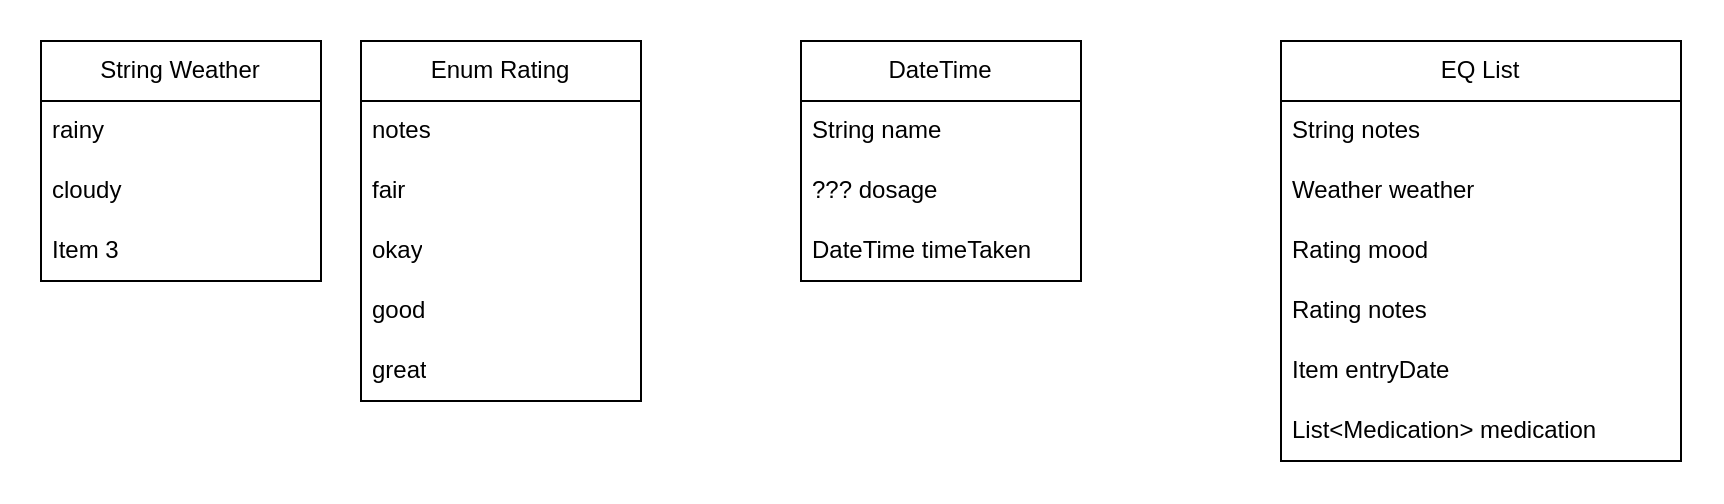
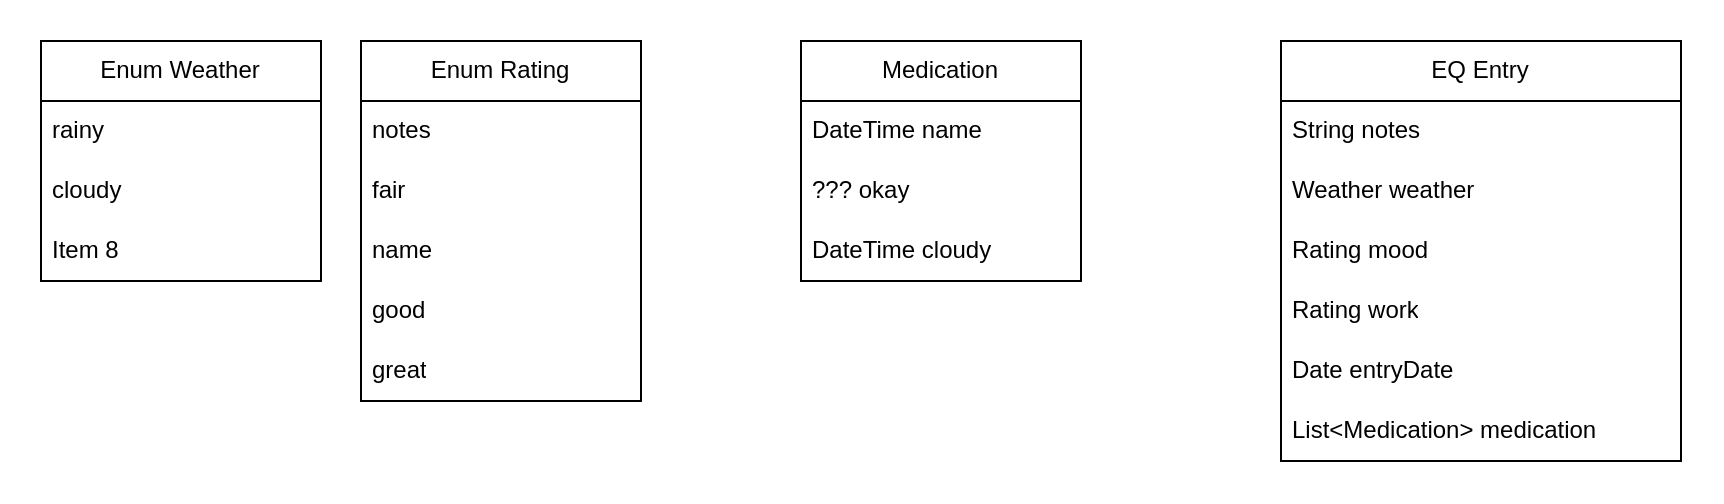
  <mxCell id="0" />
  <mxCell id="1" parent="0" />
- <mxCell id="2" value="EQ List" style="swimlane;fontStyle=0;childLayout=stackLayout;horizontal=1;startSize=30;horizontalStack=0;resizeParent=1;resizeParentMax=0;resizeLast=0;collapsible=1;marginBottom=0;whiteSpace=wrap;html=1;" vertex="1" parent="1"><mxGeometry x="640" y="20" width="200" height="210" as="geometry" /></mxCell>
+ <mxCell id="2" value="EQ Entry" style="swimlane;fontStyle=0;childLayout=stackLayout;horizontal=1;startSize=30;horizontalStack=0;resizeParent=1;resizeParentMax=0;resizeLast=0;collapsible=1;marginBottom=0;whiteSpace=wrap;html=1;" vertex="1" parent="1"><mxGeometry x="640" y="20" width="200" height="210" as="geometry" /></mxCell>
  <mxCell id="3" value="String notes" style="text;strokeColor=none;fillColor=none;align=left;verticalAlign=middle;spacingLeft=4;spacingRight=4;overflow=hidden;points=[[0,0.5],[1,0.5]];portConstraint=eastwest;rotatable=0;whiteSpace=wrap;html=1;" vertex="1" parent="2"><mxGeometry y="30" width="200" height="30" as="geometry" /></mxCell>
  <mxCell id="4" value="Weather weather" style="text;strokeColor=none;fillColor=none;align=left;verticalAlign=middle;spacingLeft=4;spacingRight=4;overflow=hidden;points=[[0,0.5],[1,0.5]];portConstraint=eastwest;rotatable=0;whiteSpace=wrap;html=1;" vertex="1" parent="2"><mxGeometry y="60" width="200" height="30" as="geometry" /></mxCell>
  <mxCell id="5" value="Rating mood" style="text;strokeColor=none;fillColor=none;align=left;verticalAlign=middle;spacingLeft=4;spacingRight=4;overflow=hidden;points=[[0,0.5],[1,0.5]];portConstraint=eastwest;rotatable=0;whiteSpace=wrap;html=1;" vertex="1" parent="2"><mxGeometry y="90" width="200" height="30" as="geometry" /></mxCell>
- <mxCell id="6" value="Rating notes" style="text;strokeColor=none;fillColor=none;align=left;verticalAlign=middle;spacingLeft=4;spacingRight=4;overflow=hidden;points=[[0,0.5],[1,0.5]];portConstraint=eastwest;rotatable=0;whiteSpace=wrap;html=1;" vertex="1" parent="2"><mxGeometry y="120" width="200" height="30" as="geometry" /></mxCell>
- <mxCell id="7" value="Item entryDate" style="text;strokeColor=none;fillColor=none;align=left;verticalAlign=middle;spacingLeft=4;spacingRight=4;overflow=hidden;points=[[0,0.5],[1,0.5]];portConstraint=eastwest;rotatable=0;whiteSpace=wrap;html=1;" vertex="1" parent="2"><mxGeometry y="150" width="200" height="30" as="geometry" /></mxCell>
+ <mxCell id="6" value="Rating work" style="text;strokeColor=none;fillColor=none;align=left;verticalAlign=middle;spacingLeft=4;spacingRight=4;overflow=hidden;points=[[0,0.5],[1,0.5]];portConstraint=eastwest;rotatable=0;whiteSpace=wrap;html=1;" vertex="1" parent="2"><mxGeometry y="120" width="200" height="30" as="geometry" /></mxCell>
+ <mxCell id="7" value="Date entryDate" style="text;strokeColor=none;fillColor=none;align=left;verticalAlign=middle;spacingLeft=4;spacingRight=4;overflow=hidden;points=[[0,0.5],[1,0.5]];portConstraint=eastwest;rotatable=0;whiteSpace=wrap;html=1;" vertex="1" parent="2"><mxGeometry y="150" width="200" height="30" as="geometry" /></mxCell>
  <mxCell id="8" value="List&amp;lt;Medication&amp;gt; medication" style="text;strokeColor=none;fillColor=none;align=left;verticalAlign=middle;spacingLeft=4;spacingRight=4;overflow=hidden;points=[[0,0.5],[1,0.5]];portConstraint=eastwest;rotatable=0;whiteSpace=wrap;html=1;" vertex="1" parent="2"><mxGeometry y="180" width="200" height="30" as="geometry" /></mxCell>
- <mxCell id="9" value="String Weather" style="swimlane;fontStyle=0;childLayout=stackLayout;horizontal=1;startSize=30;horizontalStack=0;resizeParent=1;resizeParentMax=0;resizeLast=0;collapsible=1;marginBottom=0;whiteSpace=wrap;html=1;" vertex="1" parent="1"><mxGeometry x="20" y="20" width="140" height="120" as="geometry" /></mxCell>
+ <mxCell id="9" value="Enum Weather" style="swimlane;fontStyle=0;childLayout=stackLayout;horizontal=1;startSize=30;horizontalStack=0;resizeParent=1;resizeParentMax=0;resizeLast=0;collapsible=1;marginBottom=0;whiteSpace=wrap;html=1;" vertex="1" parent="1"><mxGeometry x="20" y="20" width="140" height="120" as="geometry" /></mxCell>
  <mxCell id="10" value="rainy" style="text;strokeColor=none;fillColor=none;align=left;verticalAlign=middle;spacingLeft=4;spacingRight=4;overflow=hidden;points=[[0,0.5],[1,0.5]];portConstraint=eastwest;rotatable=0;whiteSpace=wrap;html=1;" vertex="1" parent="9"><mxGeometry y="30" width="140" height="30" as="geometry" /></mxCell>
  <mxCell id="11" value="cloudy" style="text;strokeColor=none;fillColor=none;align=left;verticalAlign=middle;spacingLeft=4;spacingRight=4;overflow=hidden;points=[[0,0.5],[1,0.5]];portConstraint=eastwest;rotatable=0;whiteSpace=wrap;html=1;" vertex="1" parent="9"><mxGeometry y="60" width="140" height="30" as="geometry" /></mxCell>
- <mxCell id="12" value="Item 3" style="text;strokeColor=none;fillColor=none;align=left;verticalAlign=middle;spacingLeft=4;spacingRight=4;overflow=hidden;points=[[0,0.5],[1,0.5]];portConstraint=eastwest;rotatable=0;whiteSpace=wrap;html=1;" vertex="1" parent="9"><mxGeometry y="90" width="140" height="30" as="geometry" /></mxCell>
+ <mxCell id="12" value="Item 8" style="text;strokeColor=none;fillColor=none;align=left;verticalAlign=middle;spacingLeft=4;spacingRight=4;overflow=hidden;points=[[0,0.5],[1,0.5]];portConstraint=eastwest;rotatable=0;whiteSpace=wrap;html=1;" vertex="1" parent="9"><mxGeometry y="90" width="140" height="30" as="geometry" /></mxCell>
  <mxCell id="13" value="Enum Rating" style="swimlane;fontStyle=0;childLayout=stackLayout;horizontal=1;startSize=30;horizontalStack=0;resizeParent=1;resizeParentMax=0;resizeLast=0;collapsible=1;marginBottom=0;whiteSpace=wrap;html=1;" vertex="1" parent="1"><mxGeometry x="180" y="20" width="140" height="180" as="geometry" /></mxCell>
  <mxCell id="14" value="notes" style="text;strokeColor=none;fillColor=none;align=left;verticalAlign=middle;spacingLeft=4;spacingRight=4;overflow=hidden;points=[[0,0.5],[1,0.5]];portConstraint=eastwest;rotatable=0;whiteSpace=wrap;html=1;" vertex="1" parent="13"><mxGeometry y="30" width="140" height="30" as="geometry" /></mxCell>
  <mxCell id="15" value="fair" style="text;strokeColor=none;fillColor=none;align=left;verticalAlign=middle;spacingLeft=4;spacingRight=4;overflow=hidden;points=[[0,0.5],[1,0.5]];portConstraint=eastwest;rotatable=0;whiteSpace=wrap;html=1;" vertex="1" parent="13"><mxGeometry y="60" width="140" height="30" as="geometry" /></mxCell>
- <mxCell id="16" value="okay" style="text;strokeColor=none;fillColor=none;align=left;verticalAlign=middle;spacingLeft=4;spacingRight=4;overflow=hidden;points=[[0,0.5],[1,0.5]];portConstraint=eastwest;rotatable=0;whiteSpace=wrap;html=1;" vertex="1" parent="13"><mxGeometry y="90" width="140" height="30" as="geometry" /></mxCell>
+ <mxCell id="16" value="name" style="text;strokeColor=none;fillColor=none;align=left;verticalAlign=middle;spacingLeft=4;spacingRight=4;overflow=hidden;points=[[0,0.5],[1,0.5]];portConstraint=eastwest;rotatable=0;whiteSpace=wrap;html=1;" vertex="1" parent="13"><mxGeometry y="90" width="140" height="30" as="geometry" /></mxCell>
  <mxCell id="17" value="good" style="text;strokeColor=none;fillColor=none;align=left;verticalAlign=middle;spacingLeft=4;spacingRight=4;overflow=hidden;points=[[0,0.5],[1,0.5]];portConstraint=eastwest;rotatable=0;whiteSpace=wrap;html=1;" vertex="1" parent="13"><mxGeometry y="120" width="140" height="30" as="geometry" /></mxCell>
  <mxCell id="18" value="great" style="text;strokeColor=none;fillColor=none;align=left;verticalAlign=middle;spacingLeft=4;spacingRight=4;overflow=hidden;points=[[0,0.5],[1,0.5]];portConstraint=eastwest;rotatable=0;whiteSpace=wrap;html=1;" vertex="1" parent="13"><mxGeometry y="150" width="140" height="30" as="geometry" /></mxCell>
- <mxCell id="19" value="DateTime" style="swimlane;fontStyle=0;childLayout=stackLayout;horizontal=1;startSize=30;horizontalStack=0;resizeParent=1;resizeParentMax=0;resizeLast=0;collapsible=1;marginBottom=0;whiteSpace=wrap;html=1;" vertex="1" parent="1"><mxGeometry x="400" y="20" width="140" height="120" as="geometry" /></mxCell>
- <mxCell id="20" value="String name" style="text;strokeColor=none;fillColor=none;align=left;verticalAlign=middle;spacingLeft=4;spacingRight=4;overflow=hidden;points=[[0,0.5],[1,0.5]];portConstraint=eastwest;rotatable=0;whiteSpace=wrap;html=1;" vertex="1" parent="19"><mxGeometry y="30" width="140" height="30" as="geometry" /></mxCell>
- <mxCell id="21" value="??? dosage" style="text;strokeColor=none;fillColor=none;align=left;verticalAlign=middle;spacingLeft=4;spacingRight=4;overflow=hidden;points=[[0,0.5],[1,0.5]];portConstraint=eastwest;rotatable=0;whiteSpace=wrap;html=1;" vertex="1" parent="19"><mxGeometry y="60" width="140" height="30" as="geometry" /></mxCell>
- <mxCell id="22" value="DateTime timeTaken" style="text;strokeColor=none;fillColor=none;align=left;verticalAlign=middle;spacingLeft=4;spacingRight=4;overflow=hidden;points=[[0,0.5],[1,0.5]];portConstraint=eastwest;rotatable=0;whiteSpace=wrap;html=1;" vertex="1" parent="19"><mxGeometry y="90" width="140" height="30" as="geometry" /></mxCell>
+ <mxCell id="19" value="Medication" style="swimlane;fontStyle=0;childLayout=stackLayout;horizontal=1;startSize=30;horizontalStack=0;resizeParent=1;resizeParentMax=0;resizeLast=0;collapsible=1;marginBottom=0;whiteSpace=wrap;html=1;" vertex="1" parent="1"><mxGeometry x="400" y="20" width="140" height="120" as="geometry" /></mxCell>
+ <mxCell id="20" value="DateTime name" style="text;strokeColor=none;fillColor=none;align=left;verticalAlign=middle;spacingLeft=4;spacingRight=4;overflow=hidden;points=[[0,0.5],[1,0.5]];portConstraint=eastwest;rotatable=0;whiteSpace=wrap;html=1;" vertex="1" parent="19"><mxGeometry y="30" width="140" height="30" as="geometry" /></mxCell>
+ <mxCell id="21" value="??? okay" style="text;strokeColor=none;fillColor=none;align=left;verticalAlign=middle;spacingLeft=4;spacingRight=4;overflow=hidden;points=[[0,0.5],[1,0.5]];portConstraint=eastwest;rotatable=0;whiteSpace=wrap;html=1;" vertex="1" parent="19"><mxGeometry y="60" width="140" height="30" as="geometry" /></mxCell>
+ <mxCell id="22" value="DateTime cloudy" style="text;strokeColor=none;fillColor=none;align=left;verticalAlign=middle;spacingLeft=4;spacingRight=4;overflow=hidden;points=[[0,0.5],[1,0.5]];portConstraint=eastwest;rotatable=0;whiteSpace=wrap;html=1;" vertex="1" parent="19"><mxGeometry y="90" width="140" height="30" as="geometry" /></mxCell>
